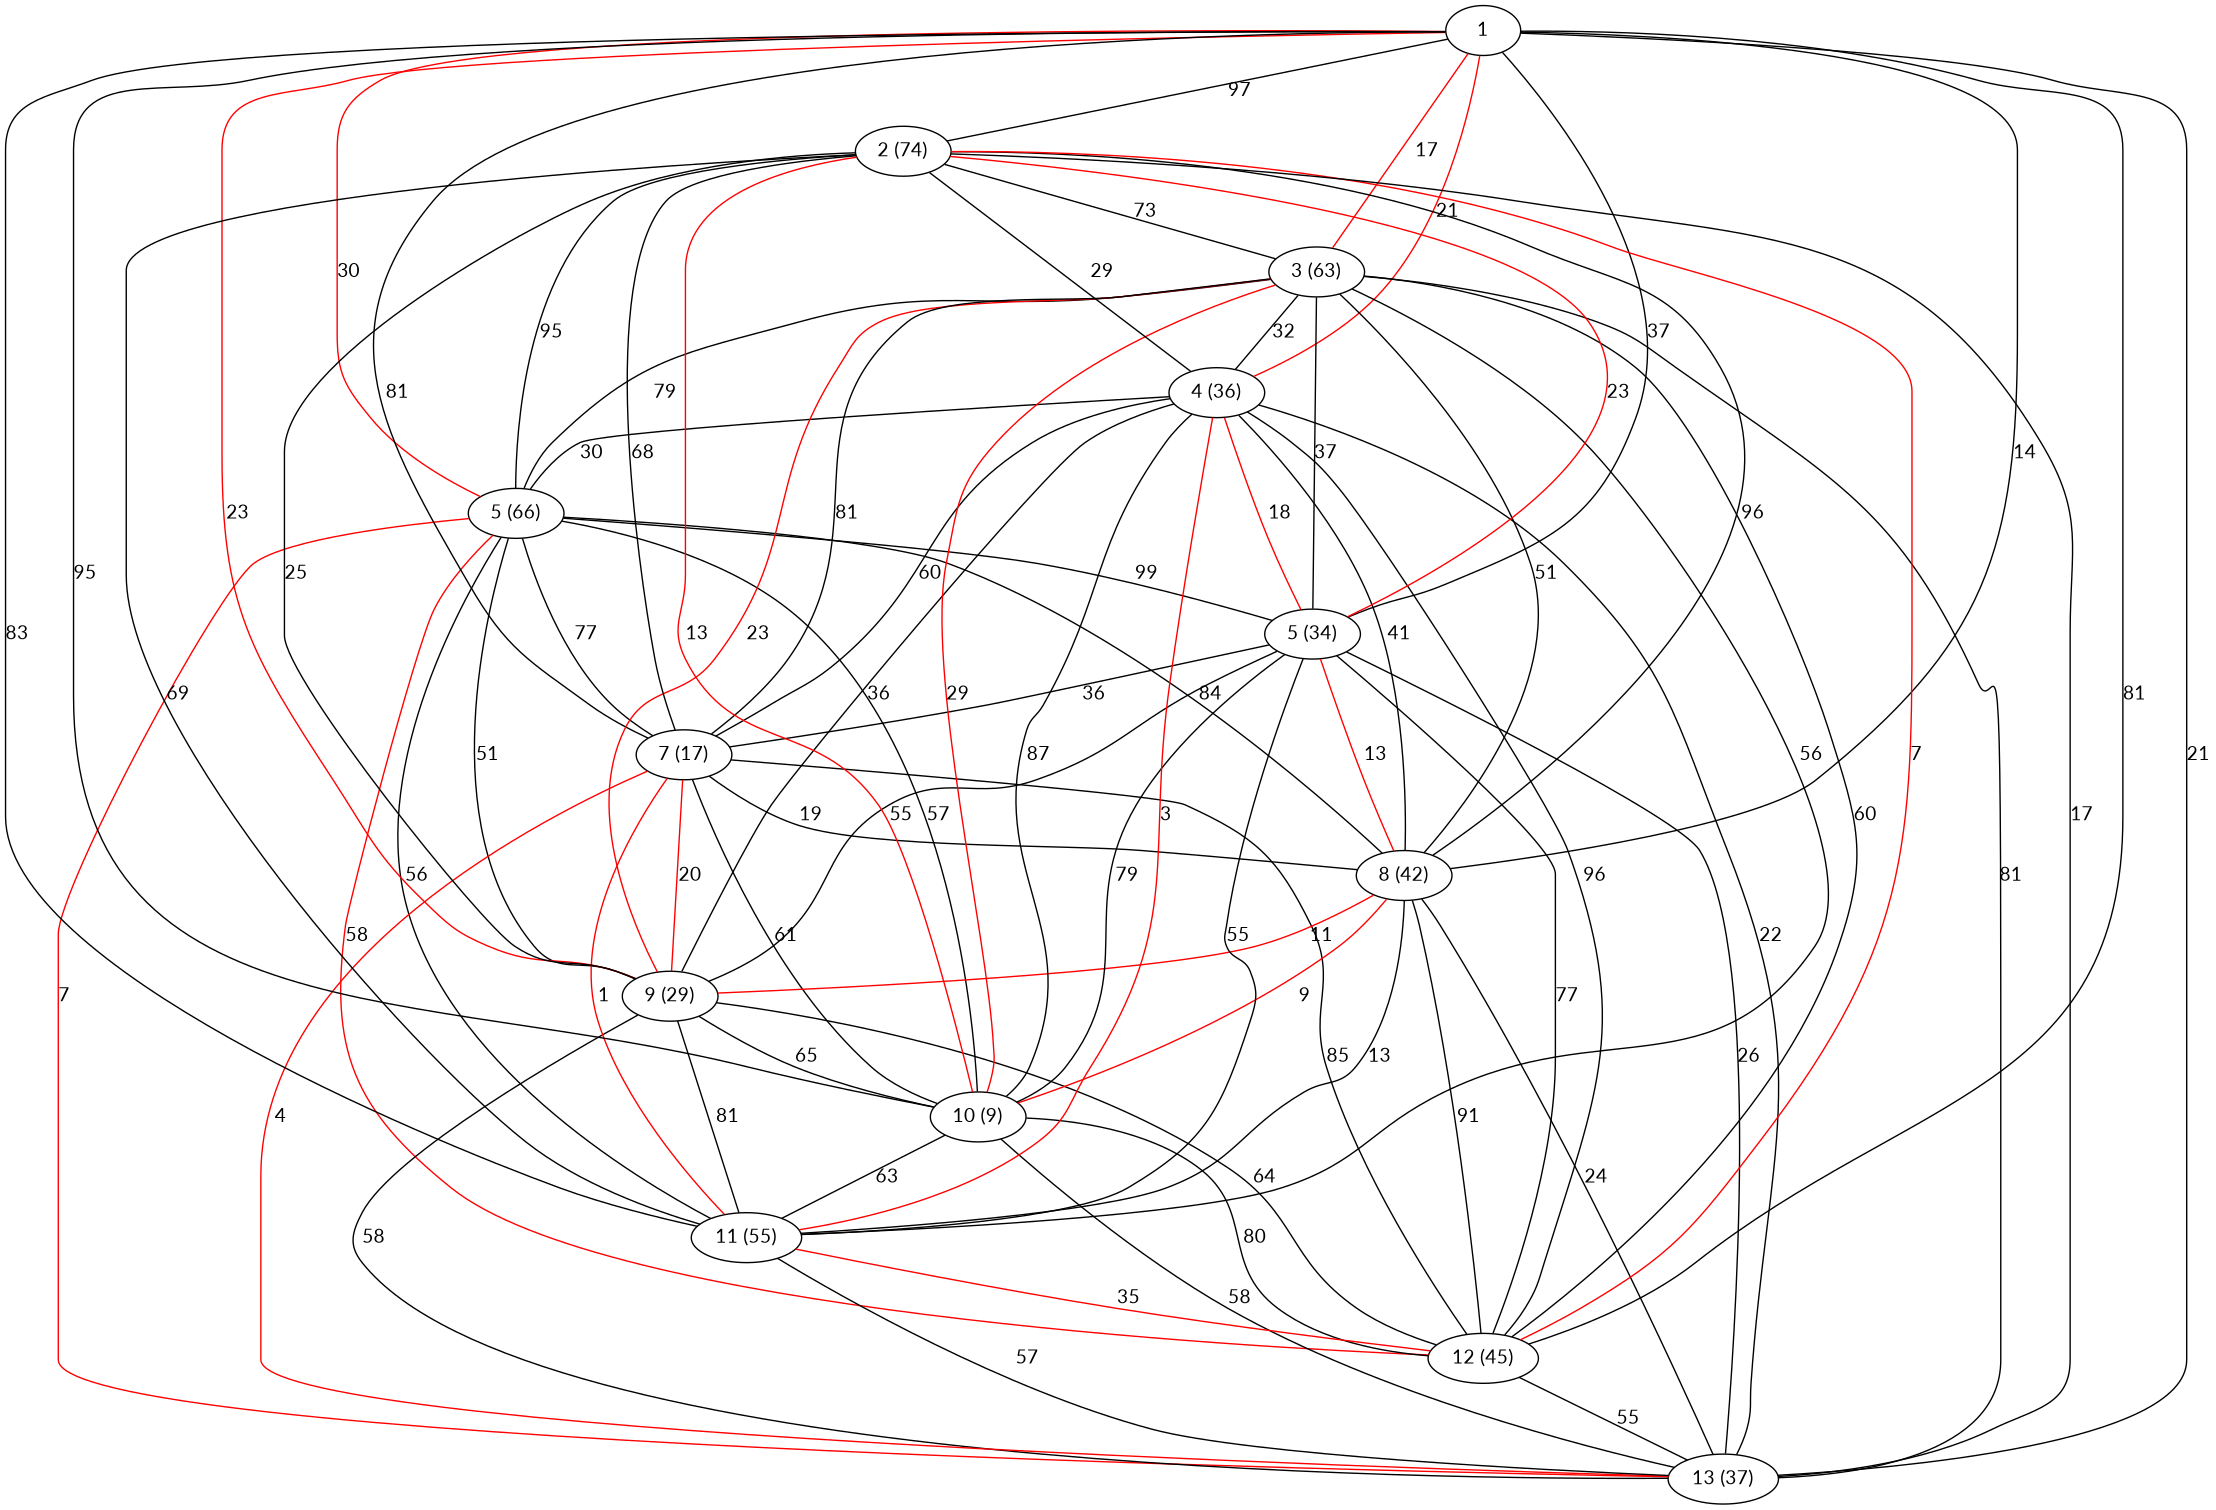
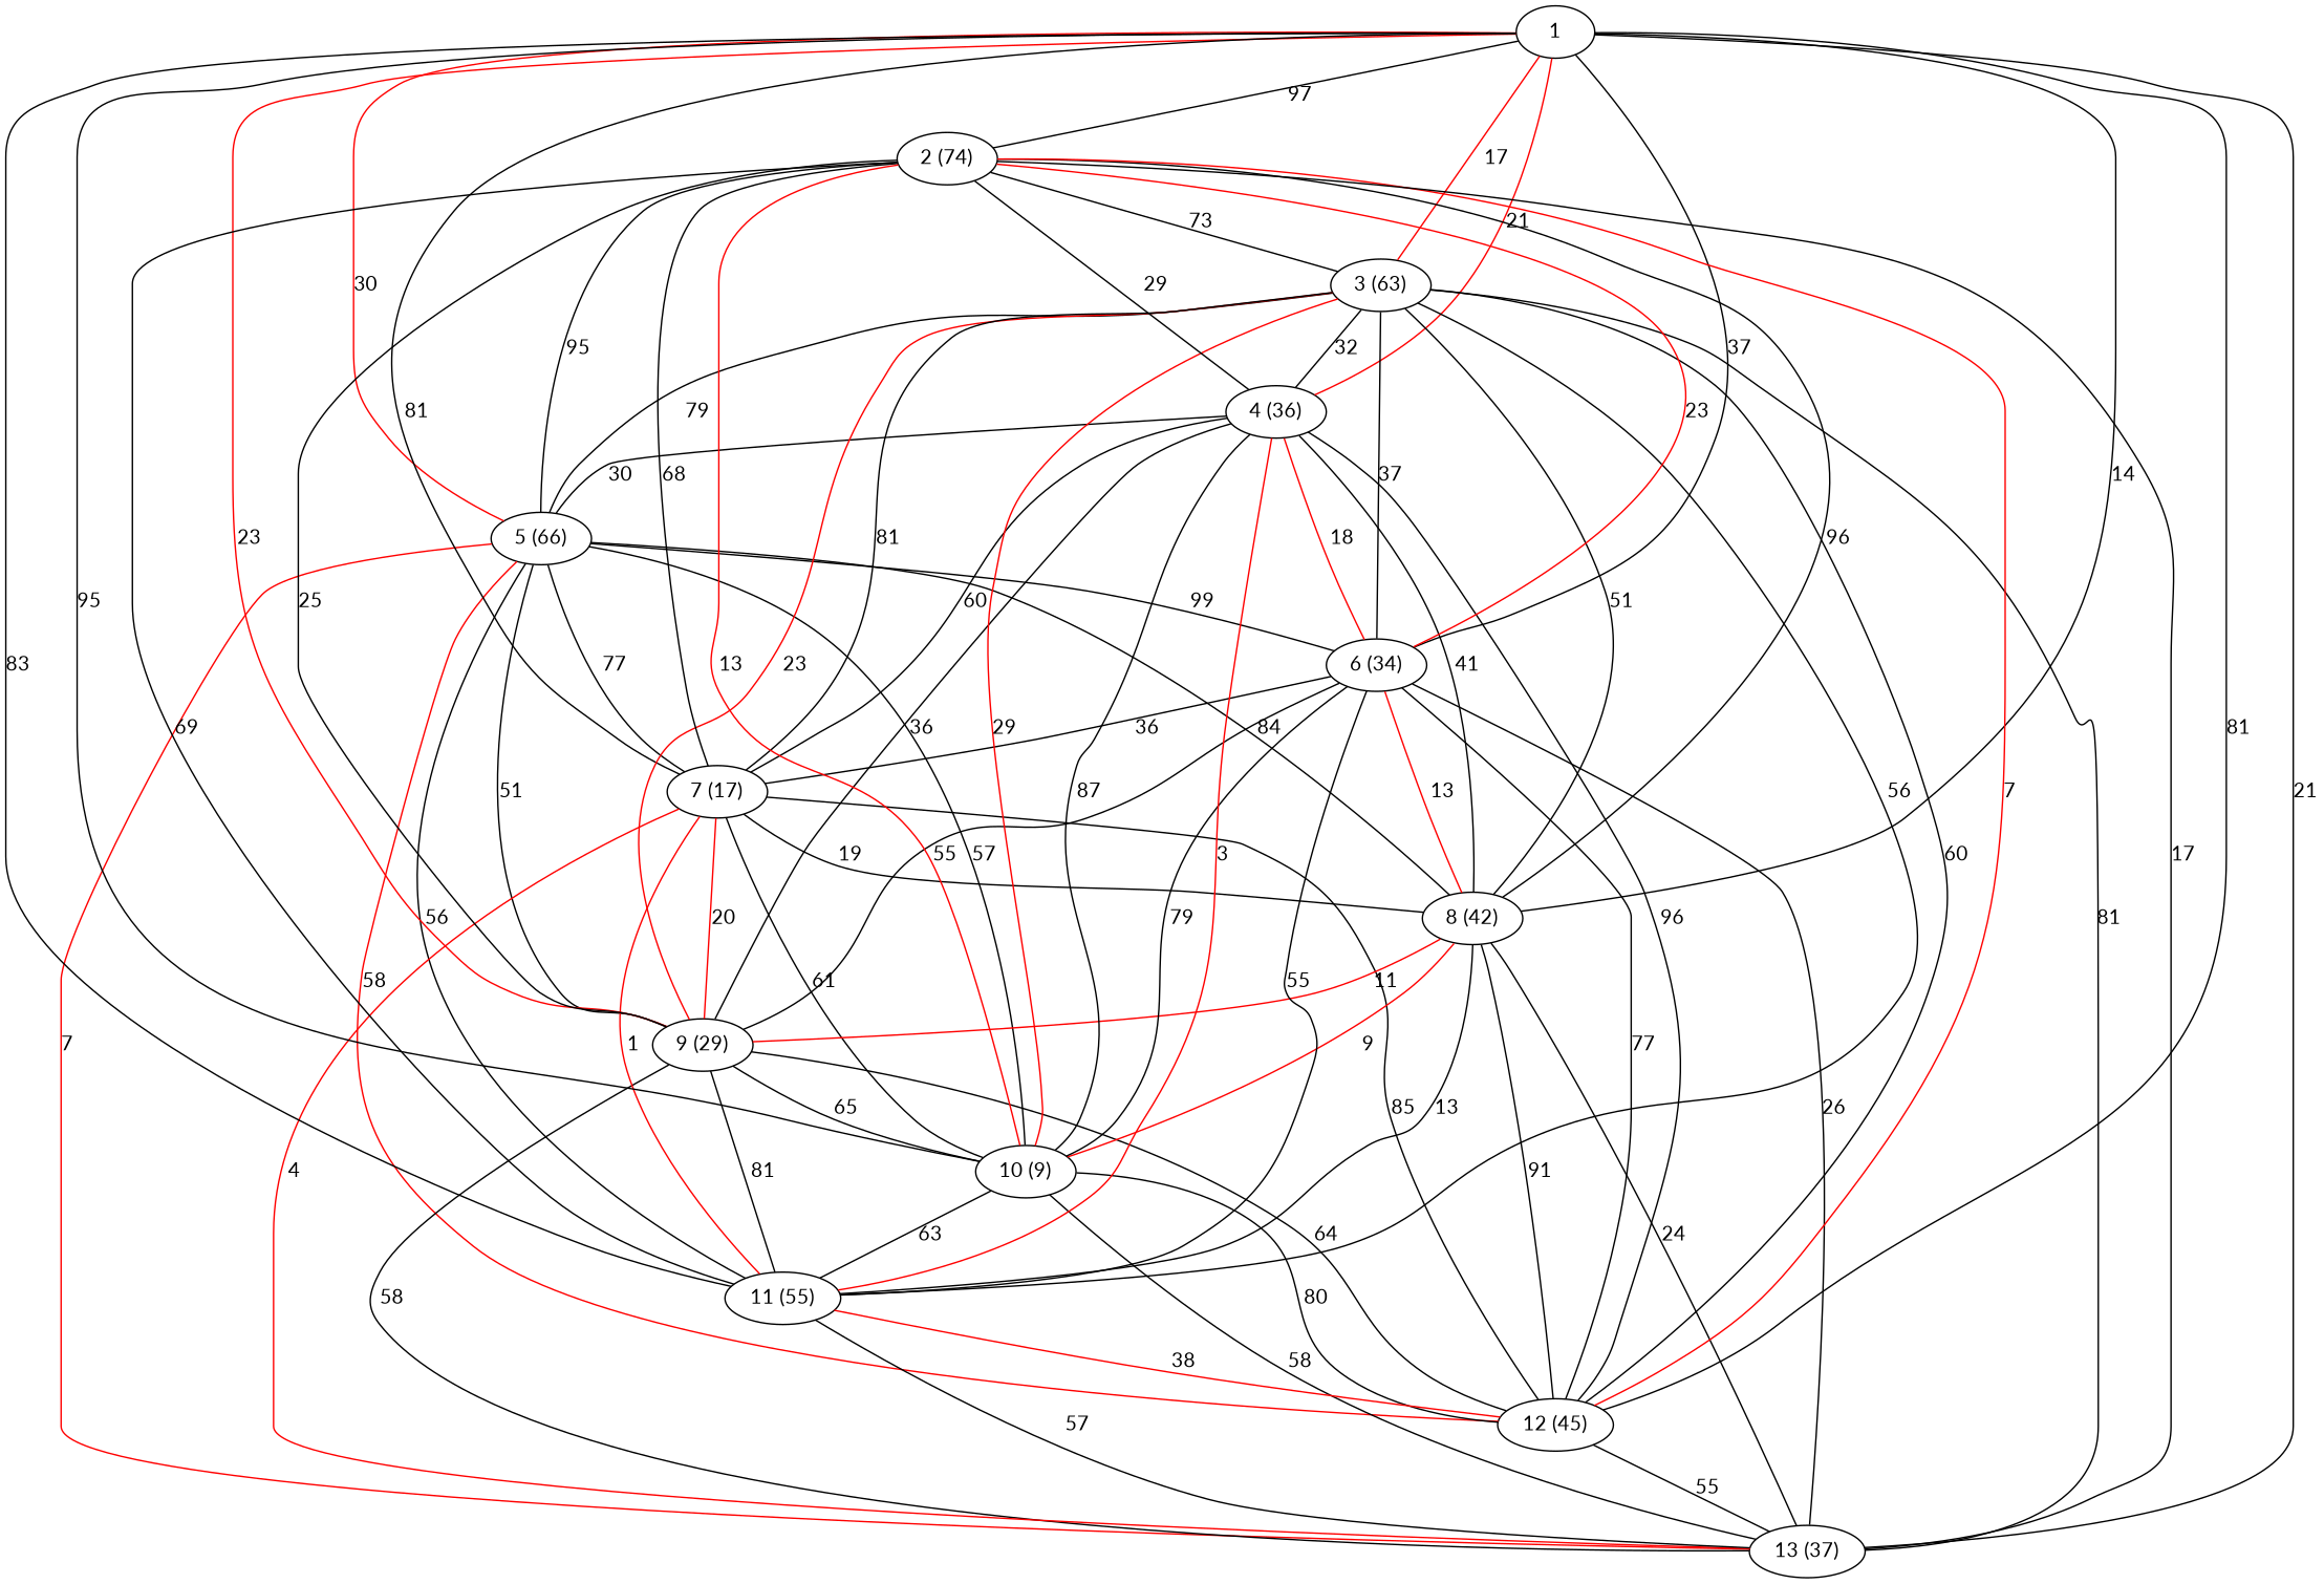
  graph {
    fontname=Lato
    node [fontname=Lato]
    edge [color=black fontname=Lato]
    n1 [label="5 (66)"]
    n2 [label="9 (29)"]
    n3 [label="7 (17)"]
    n4 [label="10 (9)"]
    n5 [label="11 (55)"]
    n6 [label="8 (42)"]
-   n7 [label="5 (34)"]
+   n7 [label="6 (34)"]
    n8 [label="12 (45)"]
    n9 [label="13 (37)"]
    n10 [label="4 (36)"]
    1
    n12 [label="3 (63)"]
    n13 [label="2 (74)"]
    n1 -- n2 [label=51]
    n1 -- n3 [label=77]
    n1 -- n4 [label=57]
    n1 -- n5 [label=56]
    n1 -- n6 [label=84]
    n1 -- n7 [label=99]
    n1 -- n8 [color=red label=58]
    n1 -- n9 [color=red label=7]
    n2 -- n4 [label=65]
    n2 -- n5 [label=81]
    n2 -- n8 [label=64]
    n2 -- n9 [label=58]
    n3 -- n2 [color=red label=20]
    n3 -- n4 [label=61]
    n3 -- n5 [color=red label=1]
    n3 -- n6 [label=19]
    n3 -- n8 [label=85]
    n3 -- n9 [color=red label=4]
    n4 -- n5 [label=63]
    n4 -- n8 [label=80]
    n4 -- n9 [label=58]
-   n5 -- n8 [color=red label=35]
+   n5 -- n8 [color=red label=38]
    n5 -- n9 [label=57]
    n6 -- n2 [color=red label=11]
    n6 -- n4 [color=red label=9]
    n6 -- n5 [label=13]
    n6 -- n8 [label=91]
    n6 -- n9 [label=24]
    n7 -- n2 [label=55]
    n7 -- n3 [label=36]
    n7 -- n4 [label=79]
    n7 -- n5 [label=55]
    n7 -- n6 [color=red label=13]
    n7 -- n8 [label=77]
    n7 -- n9 [label=26]
    n8 -- n9 [label=55]
    n10 -- n1 [label=30]
    n10 -- n2 [label=36]
    n10 -- n3 [label=60]
    n10 -- n4 [label=87]
    n10 -- n5 [color=red label=3]
    n10 -- n6 [label=41]
    n10 -- n7 [color=red label=18]
    n10 -- n8 [label=96]
-   n10 -- n9 [label=22]
    1 -- n1 [color=red label=30]
    1 -- n2 [color=red label=23]
    1 -- n3 [label=81]
    1 -- n4 [label=95]
    1 -- n5 [label=83]
    1 -- n6 [label=14]
    1 -- n7 [label=37]
    1 -- n8 [label=81]
    1 -- n9 [label=21]
    1 -- n10 [color=red label=21]
    1 -- n12 [color=red label=17]
    1 -- n13 [label=97]
    n12 -- n1 [label=79]
    n12 -- n2 [color=red label=23]
    n12 -- n3 [label=81]
    n12 -- n4 [color=red label=29]
    n12 -- n5 [label=56]
    n12 -- n6 [label=51]
    n12 -- n7 [label=37]
    n12 -- n8 [label=60]
    n12 -- n9 [label=81]
    n12 -- n10 [label=32]
    n13 -- n1 [label=95]
    n13 -- n2 [label=25]
    n13 -- n3 [label=68]
    n13 -- n4 [color=red label=13]
    n13 -- n5 [label=69]
    n13 -- n6 [label=96]
    n13 -- n7 [color=red label=23]
    n13 -- n8 [color=red label=7]
    n13 -- n9 [label=17]
    n13 -- n10 [label=29]
    n13 -- n12 [label=73]
  }
